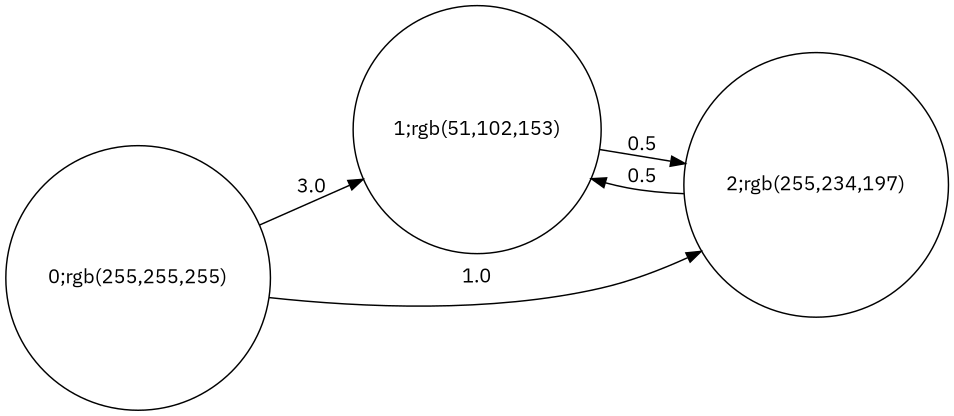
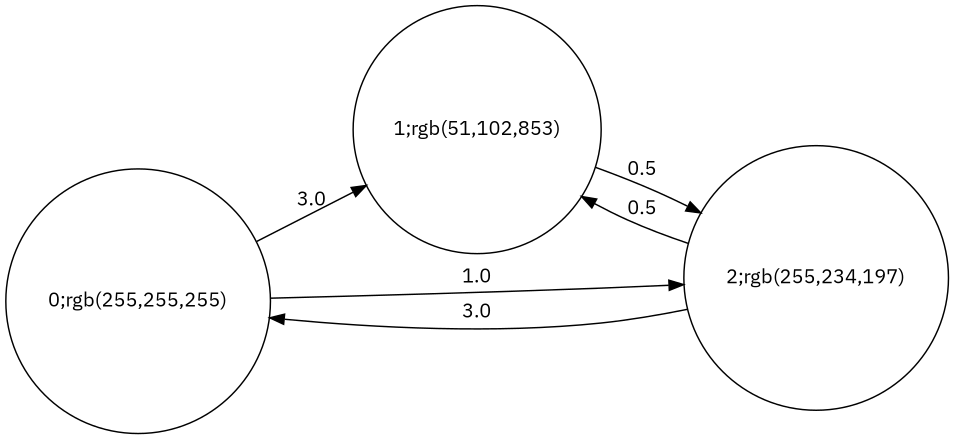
  digraph {
    fontname="IBM Plex Sans"
    rankdir=LR
    node [fontname="IBM Plex Sans" shape=circle]
    edge [fontname="IBM Plex Sans"]
    "0;rgb(255,255,255)"
-   "1;rgb(51,102,153)"
+   "1;rgb(51,102,153)" [label="1;rgb(51,102,853)"]
    "2;rgb(255,234,197)"
    "0;rgb(255,255,255)" -> "1;rgb(51,102,153)" [label=3.0]
    "0;rgb(255,255,255)" -> "2;rgb(255,234,197)" [label=1.0]
    "1;rgb(51,102,153)" -> "2;rgb(255,234,197)" [label=0.5]
+   "2;rgb(255,234,197)" -> "0;rgb(255,255,255)" [label=3.0]
    "2;rgb(255,234,197)" -> "1;rgb(51,102,153)" [label=0.5]
  }
